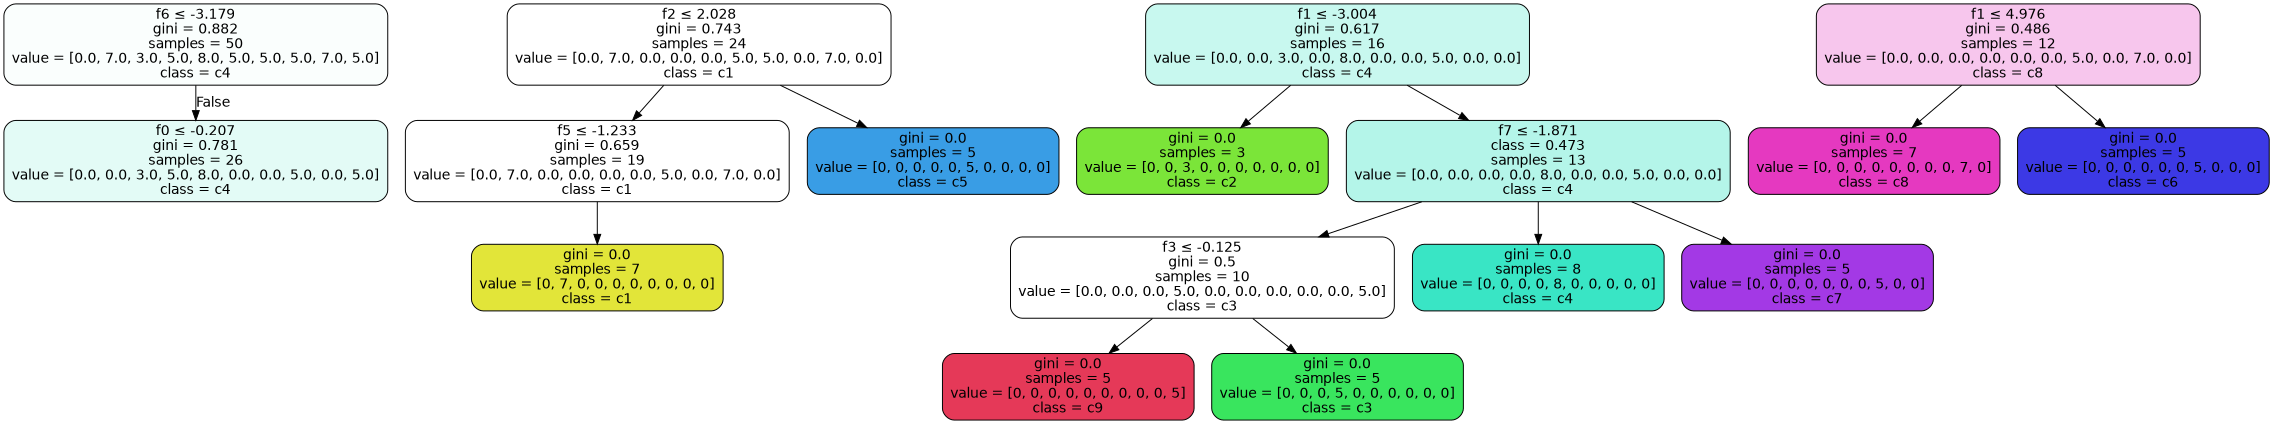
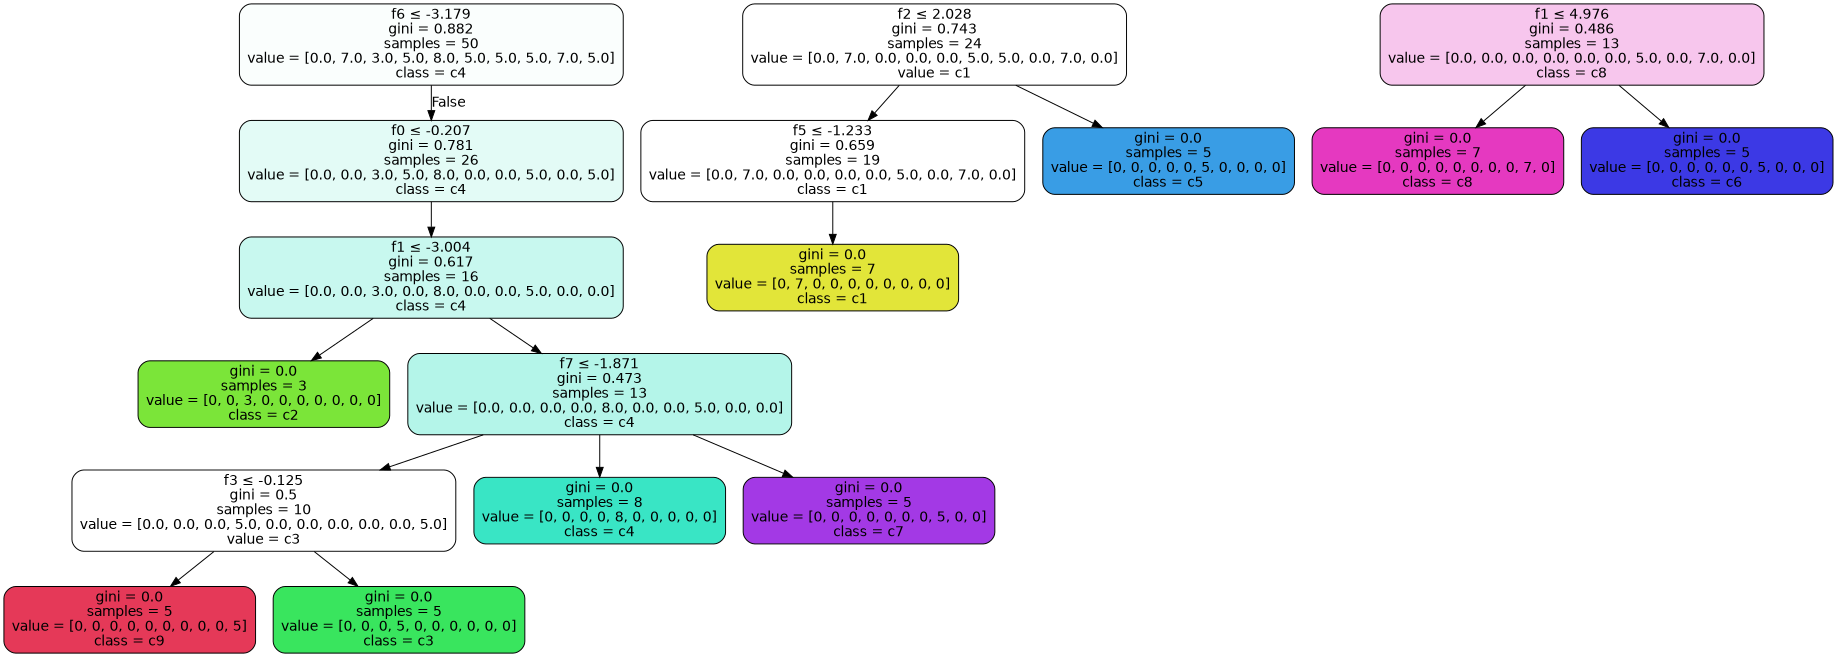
  digraph {
    fontname="DejaVu Sans"
    node [color=black fillcolor="#e2e53900" fontname="DejaVu Sans" shape=box style="filled, rounded"]
    edge [fontname="DejaVu Sans"]
    n1 [fillcolor="#39e5c506" label=<f6 &le; -3.179<br/>gini = 0.882<br/>samples = 50<br/>value = [0.0, 7.0, 3.0, 5.0, 8.0, 5.0, 5.0, 5.0, 7.0, 5.0]<br/>class = c4>]
    n2 [fillcolor="#39e5c524" label=<f0 &le; -0.207<br/>gini = 0.781<br/>samples = 26<br/>value = [0.0, 0.0, 3.0, 5.0, 8.0, 0.0, 0.0, 5.0, 0.0, 5.0]<br/>class = c4>]
-   n3 [label=<f2 &le; 2.028<br/>gini = 0.743<br/>samples = 24<br/>value = [0.0, 7.0, 0.0, 0.0, 0.0, 5.0, 5.0, 0.0, 7.0, 0.0]<br/>class = c1>]
+   n3 [label=<f2 &le; 2.028<br/>gini = 0.743<br/>samples = 24<br/>value = [0.0, 7.0, 0.0, 0.0, 0.0, 5.0, 5.0, 0.0, 7.0, 0.0]<br/>value = c1>]
    n4 [label=<f5 &le; -1.233<br/>gini = 0.659<br/>samples = 19<br/>value = [0.0, 7.0, 0.0, 0.0, 0.0, 0.0, 5.0, 0.0, 7.0, 0.0]<br/>class = c1>]
    n5 [fillcolor="#399de5ff" label=<gini = 0.0<br/>samples = 5<br/>value = [0, 0, 0, 0, 0, 5, 0, 0, 0, 0]<br/>class = c5>]
    n6 [fillcolor="#39e5c546" label=<f1 &le; -3.004<br/>gini = 0.617<br/>samples = 16<br/>value = [0.0, 0.0, 3.0, 0.0, 8.0, 0.0, 0.0, 5.0, 0.0, 0.0]<br/>class = c4>]
    n7 [fillcolor="#e2e539ff" label=<gini = 0.0<br/>samples = 7<br/>value = [0, 7, 0, 0, 0, 0, 0, 0, 0, 0]<br/>class = c1>]
-   n8 [fillcolor="#e539c049" label=<f1 &le; 4.976<br/>gini = 0.486<br/>samples = 12<br/>value = [0.0, 0.0, 0.0, 0.0, 0.0, 0.0, 5.0, 0.0, 7.0, 0.0]<br/>class = c8>]
+   n8 [fillcolor="#e539c049" label=<f1 &le; 4.976<br/>gini = 0.486<br/>samples = 13<br/>value = [0.0, 0.0, 0.0, 0.0, 0.0, 0.0, 5.0, 0.0, 7.0, 0.0]<br/>class = c8>]
    n9 [fillcolor="#e539c0ff" label=<gini = 0.0<br/>samples = 7<br/>value = [0, 0, 0, 0, 0, 0, 0, 0, 7, 0]<br/>class = c8>]
    n10 [fillcolor="#3c39e5ff" label=<gini = 0.0<br/>samples = 5<br/>value = [0, 0, 0, 0, 0, 0, 5, 0, 0, 0]<br/>class = c6>]
    n11 [fillcolor="#7be539ff" label=<gini = 0.0<br/>samples = 3<br/>value = [0, 0, 3, 0, 0, 0, 0, 0, 0, 0]<br/>class = c2>]
-   n12 [fillcolor="#39e5c560" label=<f7 &le; -1.871<br/>class = 0.473<br/>samples = 13<br/>value = [0.0, 0.0, 0.0, 0.0, 8.0, 0.0, 0.0, 5.0, 0.0, 0.0]<br/>class = c4>]
-   n13 [fillcolor="#39e55e00" label=<f3 &le; -0.125<br/>gini = 0.5<br/>samples = 10<br/>value = [0.0, 0.0, 0.0, 5.0, 0.0, 0.0, 0.0, 0.0, 0.0, 5.0]<br/>class = c3>]
+   n12 [fillcolor="#39e5c560" label=<f7 &le; -1.871<br/>gini = 0.473<br/>samples = 13<br/>value = [0.0, 0.0, 0.0, 0.0, 8.0, 0.0, 0.0, 5.0, 0.0, 0.0]<br/>class = c4>]
+   n13 [fillcolor="#39e55e00" label=<f3 &le; -0.125<br/>gini = 0.5<br/>samples = 10<br/>value = [0.0, 0.0, 0.0, 5.0, 0.0, 0.0, 0.0, 0.0, 0.0, 5.0]<br/>value = c3>]
    n14 [fillcolor="#e53958ff" label=<gini = 0.0<br/>samples = 5<br/>value = [0, 0, 0, 0, 0, 0, 0, 0, 0, 5]<br/>class = c9>]
    n15 [fillcolor="#39e55eff" label=<gini = 0.0<br/>samples = 5<br/>value = [0, 0, 0, 5, 0, 0, 0, 0, 0, 0]<br/>class = c3>]
    n16 [fillcolor="#39e5c5ff" label=<gini = 0.0<br/>samples = 8<br/>value = [0, 0, 0, 0, 8, 0, 0, 0, 0, 0]<br/>class = c4>]
    n17 [fillcolor="#a339e5ff" label=<gini = 0.0<br/>samples = 5<br/>value = [0, 0, 0, 0, 0, 0, 0, 5, 0, 0]<br/>class = c7>]
    n1 -> n2 [headlabel=False labelangle=-45 labeldistance=2.5]
+   n2 -> n6
    n3 -> n4
    n3 -> n5
    n4 -> n7
    n6 -> n11
    n6 -> n12
    n8 -> n9
    n8 -> n10
    n12 -> n13
    n12 -> n16
    n12 -> n17
    n13 -> n14
    n13 -> n15
  }
